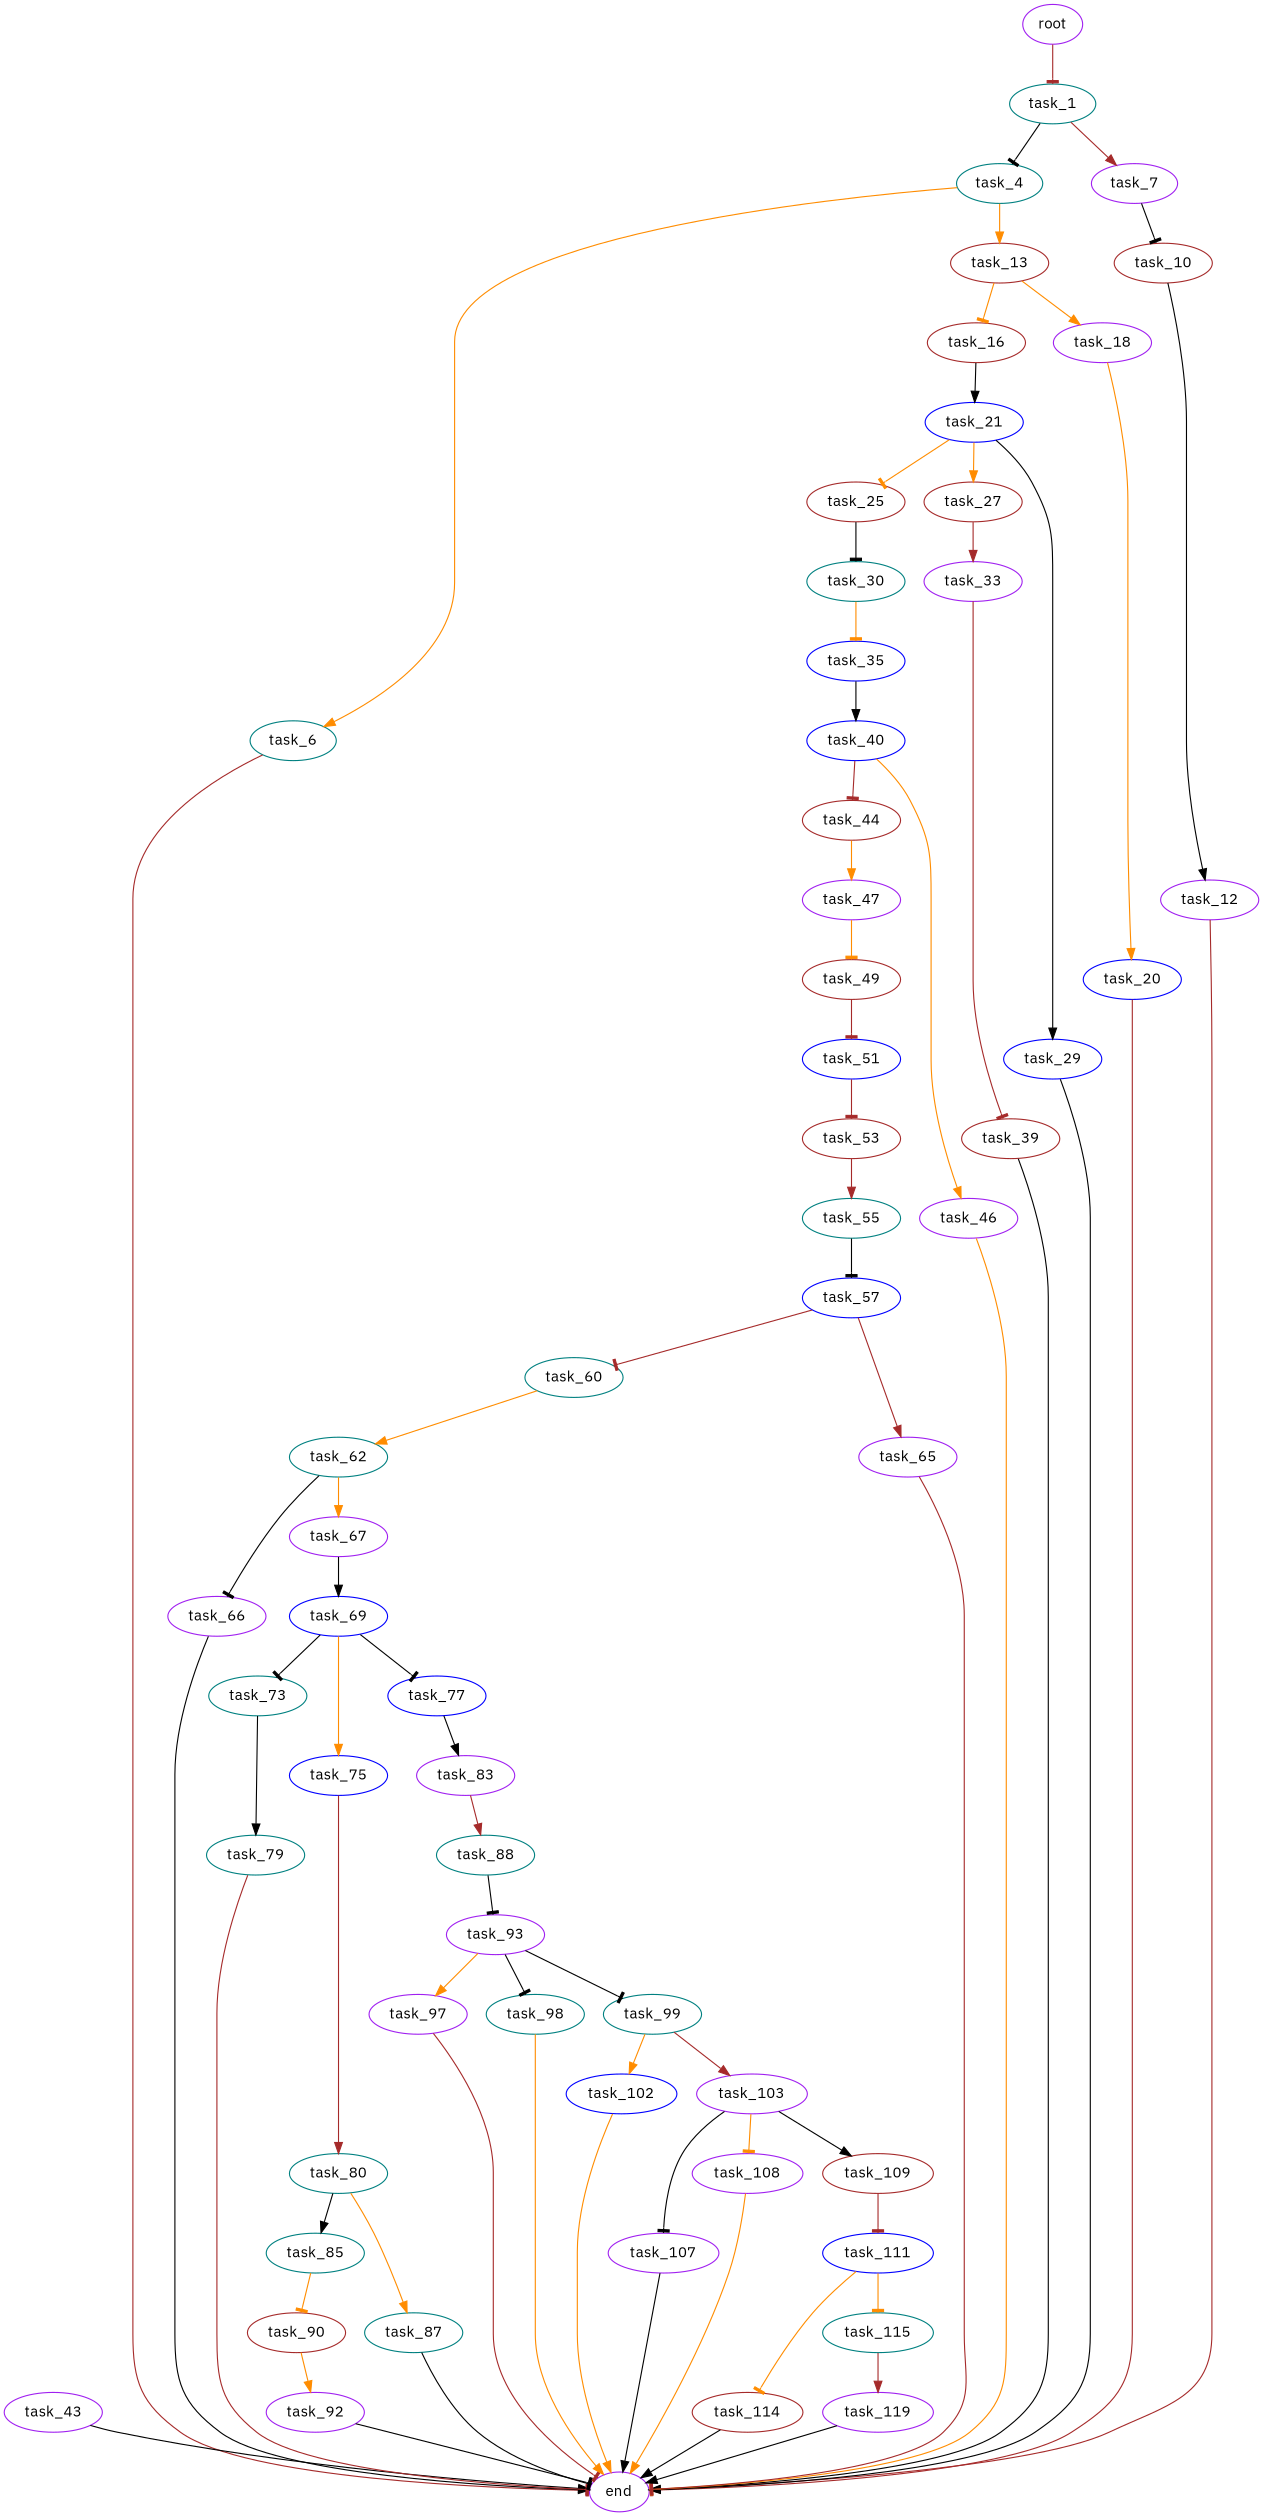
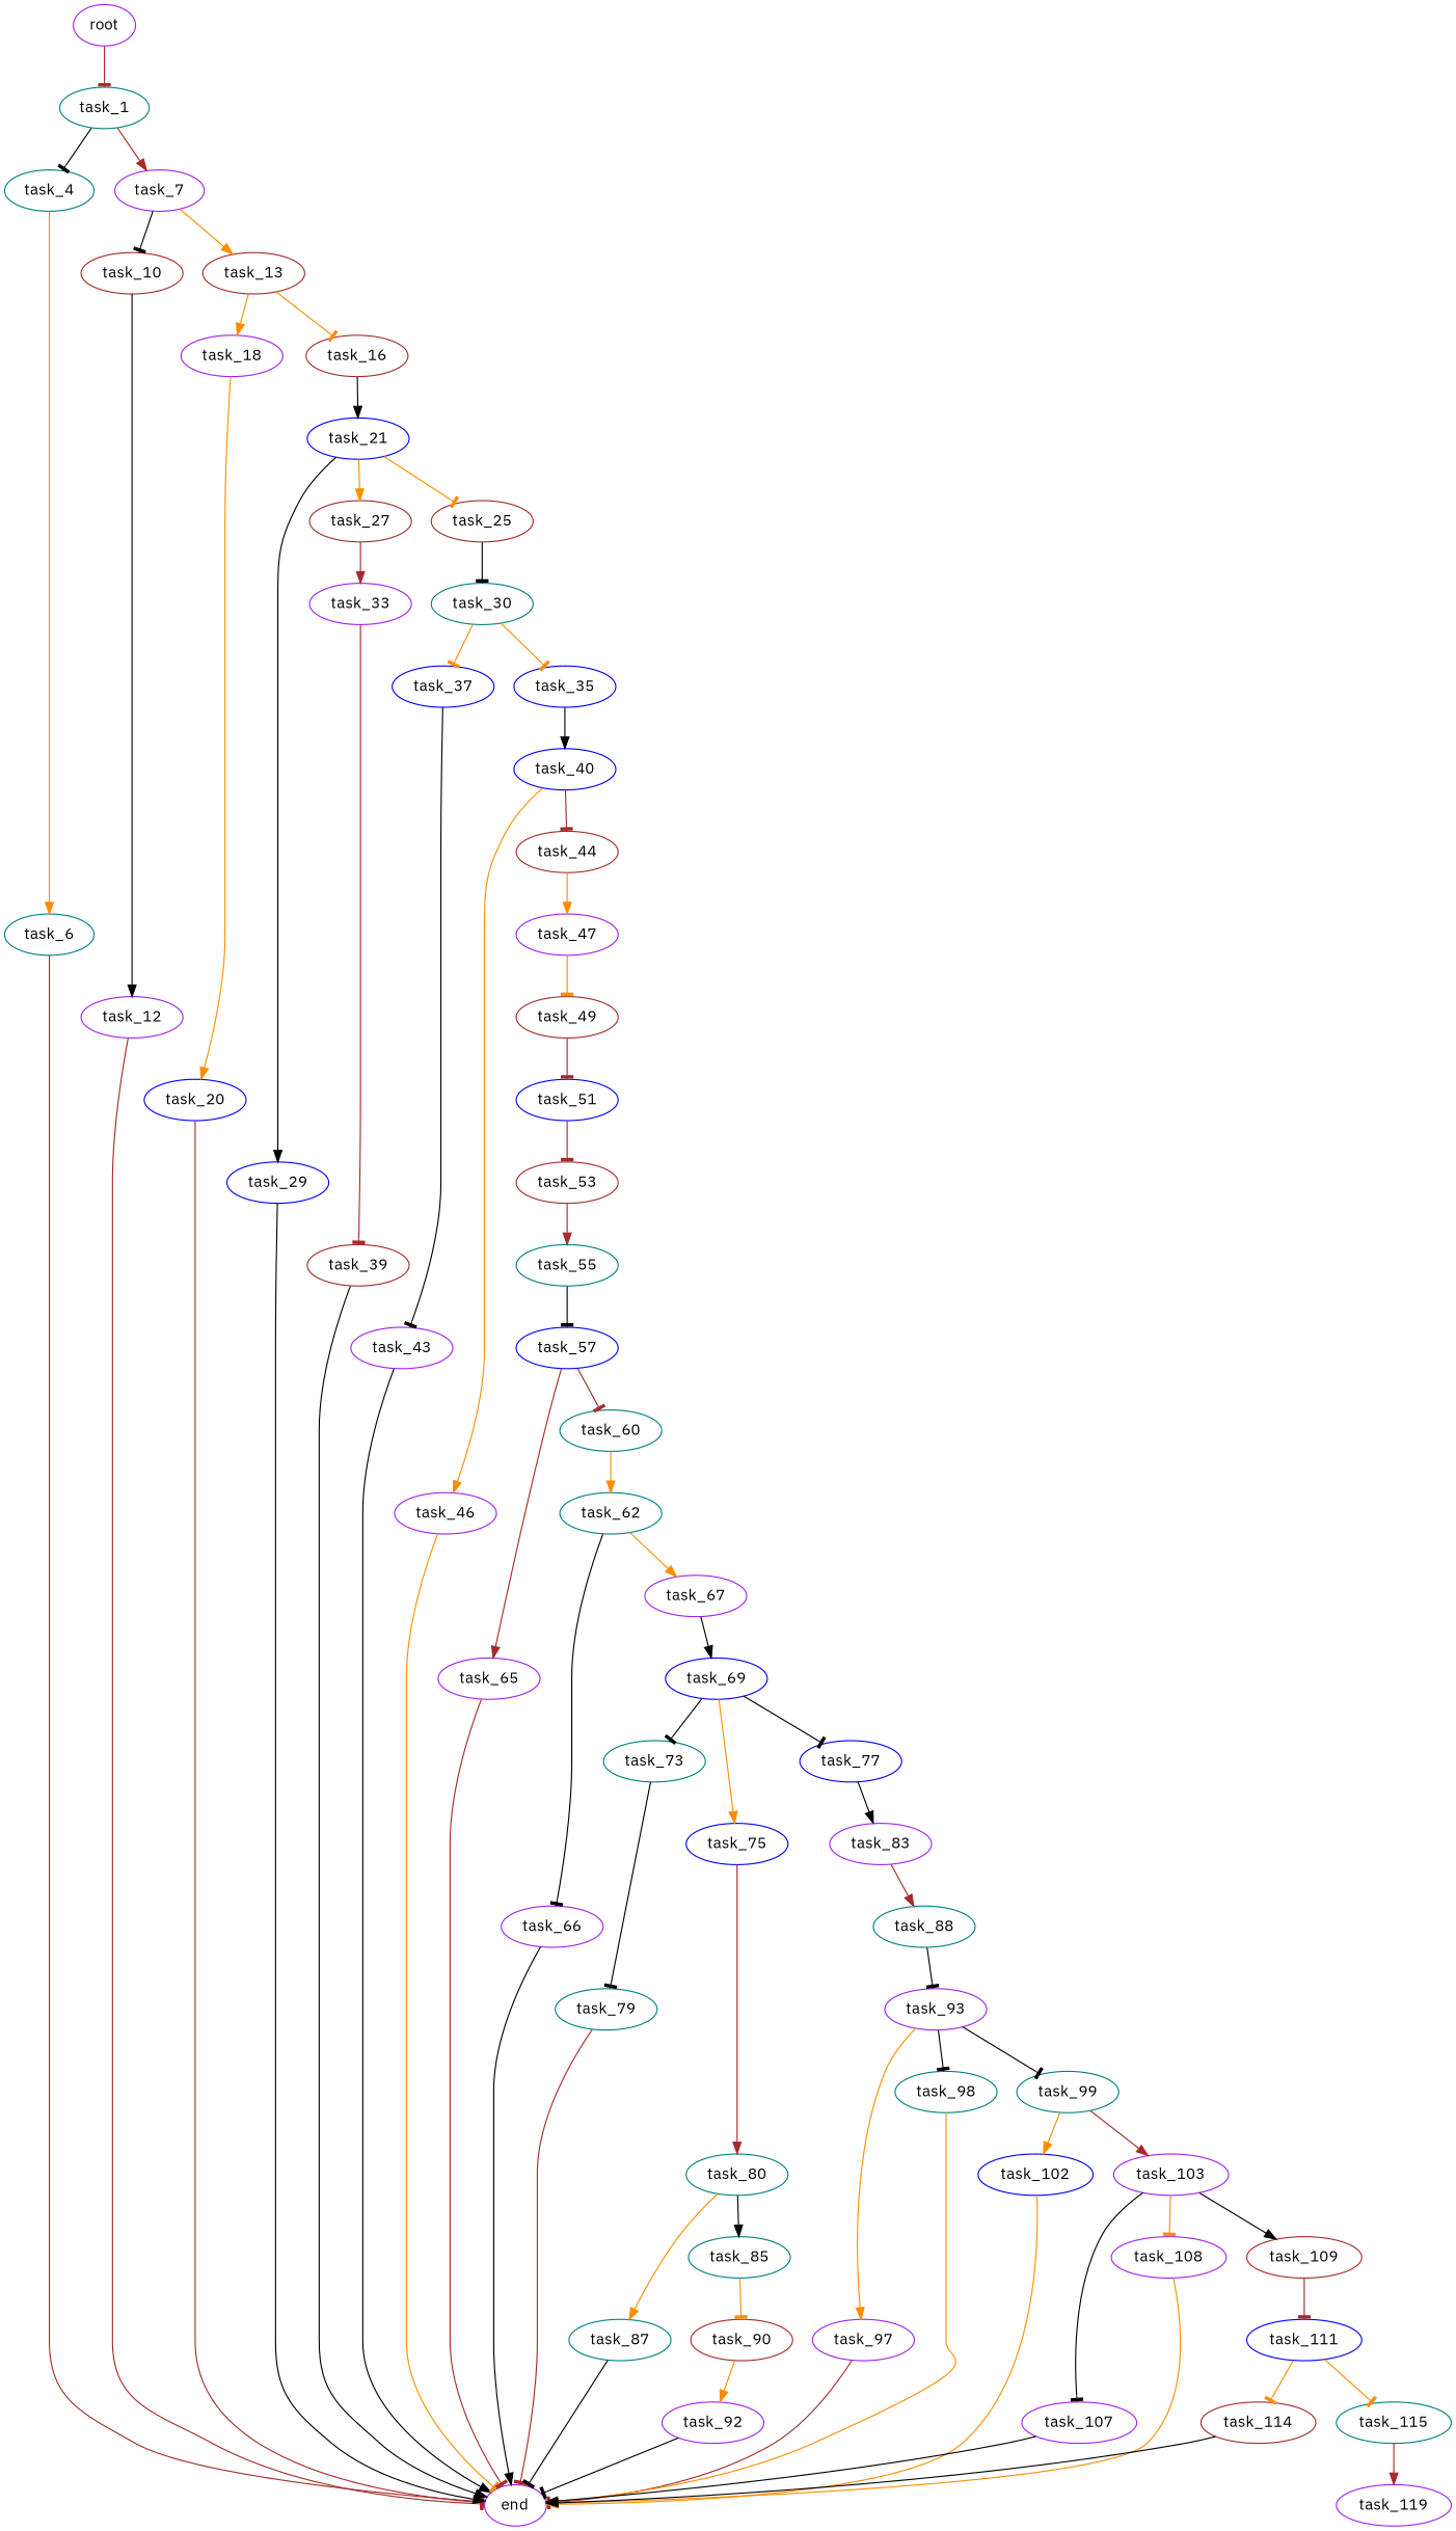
  digraph {
    fontname="IBM Plex Sans"
    node [color=purple fontname="IBM Plex Sans"]
    edge [arrowhead=normal color=black fontname="IBM Plex Sans"]
    task_1 [color=teal]
    root
    task_4 [color=teal]
    task_7
    task_6 [color=teal]
    task_10 [color=brown]
    task_13 [color=brown]
    end
    task_12
    task_16 [color=brown]
    task_18
    task_21 [color=blue]
    task_20 [color=blue]
    task_25 [color=brown]
    task_27 [color=brown]
    task_29 [color=blue]
    task_30 [color=teal]
    task_33
    task_35 [color=blue]
+   task_37 [color=blue]
    task_39 [color=brown]
    task_40 [color=blue]
    task_43
    task_44 [color=brown]
    task_46
    task_47
    task_49 [color=brown]
    task_51 [color=blue]
    task_53 [color=brown]
    task_55 [color=teal]
    task_57 [color=blue]
    task_60 [color=teal]
    task_65
    task_62 [color=teal]
    task_66
    task_67
    task_69 [color=blue]
    task_73 [color=teal]
    task_75 [color=blue]
    task_77 [color=blue]
    task_79 [color=teal]
    task_80 [color=teal]
    task_83
    task_85 [color=teal]
    task_87 [color=teal]
    task_88 [color=teal]
    task_90 [color=brown]
    task_93
    task_92
    task_97
    task_98 [color=teal]
    task_99 [color=teal]
    task_102 [color=blue]
    task_103
    task_107
    task_108
    task_109 [color=brown]
    task_111 [color=blue]
    task_114 [color=brown]
    task_115 [color=teal]
    task_119
    task_1 -> task_4 [arrowhead=tee]
    task_1 -> task_7 [color=brown]
    root -> task_1 [arrowhead=tee color=brown]
    task_4 -> task_6 [color=darkorange]
    task_7 -> task_10 [arrowhead=tee]
-   task_4 -> task_13 [color=darkorange]
+   task_7 -> task_13 [color=darkorange]
    task_6 -> end [arrowhead=tee color=brown]
    task_10 -> task_12
    task_13 -> task_16 [arrowhead=tee color=darkorange]
    task_13 -> task_18 [color=darkorange]
    task_12 -> end [arrowhead=tee color=brown]
    task_16 -> task_21
    task_18 -> task_20 [color=darkorange]
    task_21 -> task_25 [arrowhead=tee color=darkorange]
    task_21 -> task_27 [color=darkorange]
    task_21 -> task_29
    task_20 -> end [arrowhead=tee color=brown]
    task_25 -> task_30 [arrowhead=tee]
    task_27 -> task_33 [color=brown]
    task_29 -> end
    task_30 -> task_35 [arrowhead=tee color=darkorange]
+   task_30 -> task_37 [arrowhead=tee color=darkorange]
    task_33 -> task_39 [arrowhead=tee color=brown]
    task_35 -> task_40
+   task_37 -> task_43 [arrowhead=tee]
    task_39 -> end
    task_40 -> task_44 [arrowhead=tee color=brown]
    task_40 -> task_46 [color=darkorange]
    task_43 -> end
    task_44 -> task_47 [color=darkorange]
    task_46 -> end [arrowhead=tee color=darkorange]
    task_47 -> task_49 [arrowhead=tee color=darkorange]
    task_49 -> task_51 [arrowhead=tee color=brown]
    task_51 -> task_53 [arrowhead=tee color=brown]
    task_53 -> task_55 [color=brown]
    task_55 -> task_57 [arrowhead=tee]
    task_57 -> task_60 [arrowhead=tee color=brown]
    task_57 -> task_65 [color=brown]
    task_60 -> task_62 [color=darkorange]
    task_65 -> end [arrowhead=tee color=brown]
    task_62 -> task_66 [arrowhead=tee]
    task_62 -> task_67 [color=darkorange]
    task_66 -> end
    task_67 -> task_69
    task_69 -> task_73 [arrowhead=tee]
    task_69 -> task_75 [color=darkorange]
    task_69 -> task_77 [arrowhead=tee]
-   task_73 -> task_79
+   task_73 -> task_79 [arrowhead=tee]
    task_75 -> task_80 [color=brown]
    task_77 -> task_83
    task_79 -> end [arrowhead=tee color=brown]
    task_80 -> task_85
    task_80 -> task_87 [color=darkorange]
    task_83 -> task_88 [color=brown]
    task_85 -> task_90 [arrowhead=tee color=darkorange]
    task_87 -> end [arrowhead=tee]
    task_88 -> task_93 [arrowhead=tee]
    task_90 -> task_92 [color=darkorange]
    task_93 -> task_97 [color=darkorange]
    task_93 -> task_98 [arrowhead=tee]
    task_93 -> task_99 [arrowhead=tee]
    task_92 -> end [arrowhead=tee]
    task_97 -> end [arrowhead=tee color=brown]
    task_98 -> end [color=darkorange]
    task_99 -> task_102 [color=darkorange]
    task_99 -> task_103 [color=brown]
    task_102 -> end [color=darkorange]
    task_103 -> task_107 [arrowhead=tee]
    task_103 -> task_108 [arrowhead=tee color=darkorange]
    task_103 -> task_109
    task_107 -> end
    task_108 -> end [color=darkorange]
    task_109 -> task_111 [arrowhead=tee color=brown]
    task_111 -> task_114 [arrowhead=tee color=darkorange]
    task_111 -> task_115 [arrowhead=tee color=darkorange]
    task_114 -> end
    task_115 -> task_119 [color=brown]
-   task_119 -> end
  }
